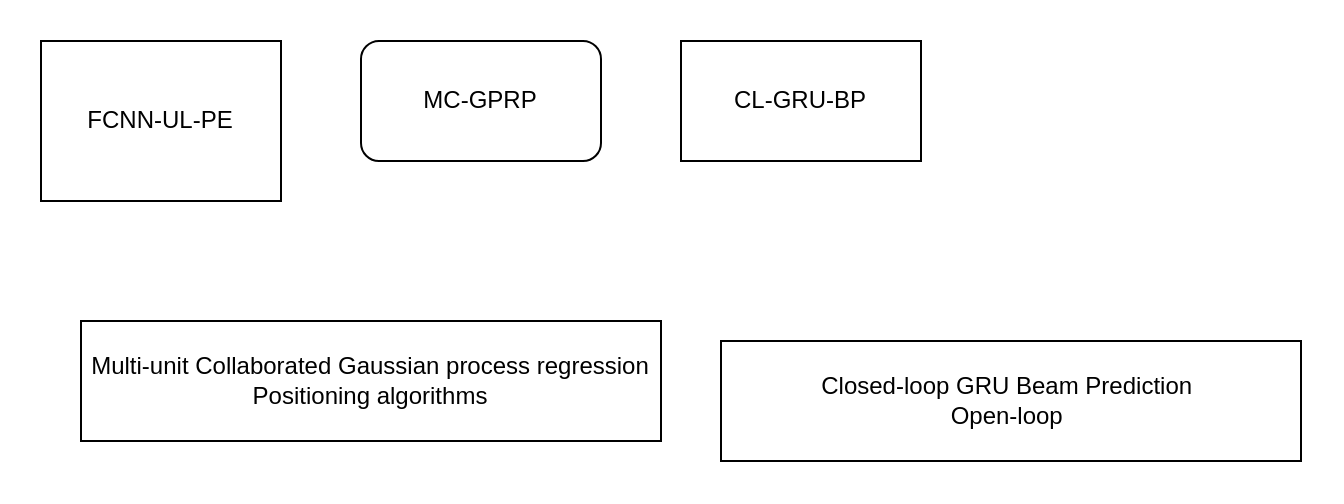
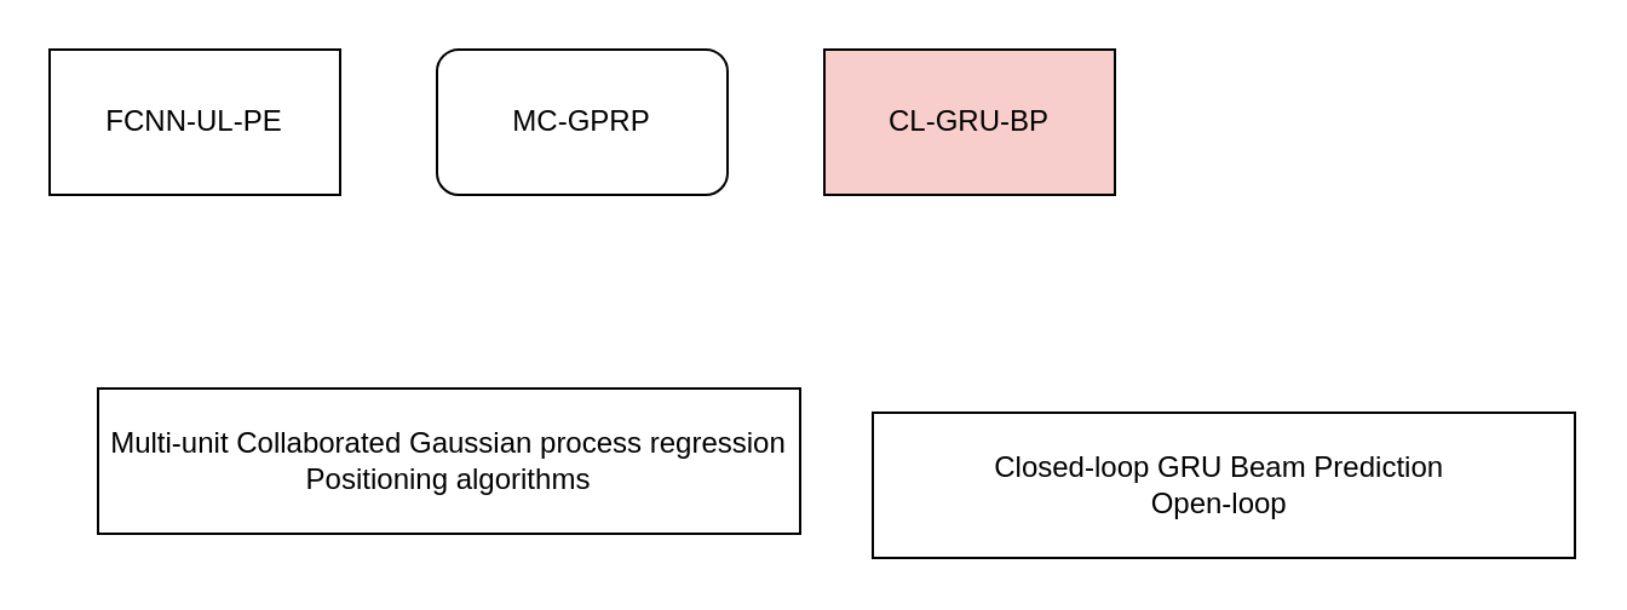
  <mxCell id="0" />
  <mxCell id="1" parent="0" />
- <mxCell id="2" value="FCNN-UL-PE" style="rounded=0;whiteSpace=wrap;html=1;" vertex="1" parent="1"><mxGeometry x="20" y="20" width="120" height="80" as="geometry" /></mxCell>
+ <mxCell id="2" value="FCNN-UL-PE" style="rounded=0;whiteSpace=wrap;html=1;" vertex="1" parent="1"><mxGeometry x="20" y="20" width="120" height="60" as="geometry" /></mxCell>
  <mxCell id="3" value="MC-GPRP" style="whiteSpace=wrap;html=1;rounded=1;" vertex="1" parent="1"><mxGeometry x="180" y="20" width="120" height="60" as="geometry" /></mxCell>
- <mxCell id="4" value="CL-GRU-BP" style="rounded=0;whiteSpace=wrap;html=1;" vertex="1" parent="1"><mxGeometry x="340" y="20" width="120" height="60" as="geometry" /></mxCell>
+ <mxCell id="4" value="CL-GRU-BP" style="rounded=0;whiteSpace=wrap;html=1;fillColor=#f8cecc;" vertex="1" parent="1"><mxGeometry x="340" y="20" width="120" height="60" as="geometry" /></mxCell>
  <mxCell id="5" value="Multi-unit Collaborated Gaussian process regression Positioning algorithms" style="whiteSpace=wrap;html=1;" vertex="1" parent="1"><mxGeometry x="40" y="160" width="290" height="60" as="geometry" /></mxCell>
  <mxCell id="6" value="&lt;div&gt;Closed-loop GRU Beam Prediction&amp;nbsp;&lt;/div&gt;&lt;div&gt;Open-loop&amp;nbsp;&lt;/div&gt;" style="whiteSpace=wrap;html=1;" vertex="1" parent="1"><mxGeometry x="360" y="170" width="290" height="60" as="geometry" /></mxCell>
